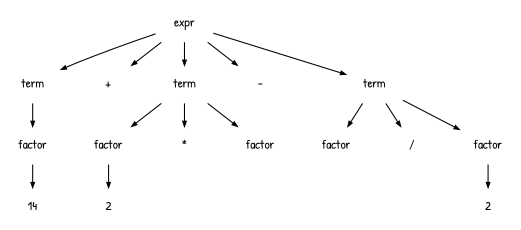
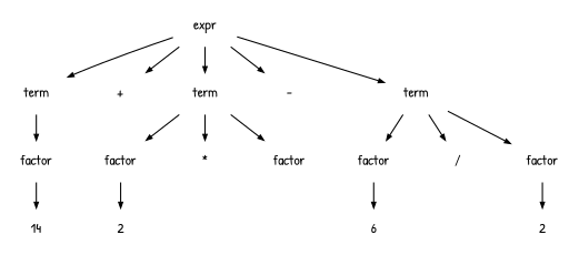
  digraph {
    fontname="Patrick Hand"
    ranksep=.3
    node [fontname="Patrick Hand" fontsize=12 hright=.1 shape=none]
    edge [arrowsize=.5 fontname="Patrick Hand"]
    n1 [label=expr]
    n2 [label=term]
    n3 [label="+"]
    n4 [label=term]
    n5 [label="-"]
    n6 [label=term]
    n7 [label=factor]
    n8 [label=factor]
    n9 [label="*"]
    n10 [label=factor]
    n11 [label=factor]
    n12 [label="/"]
    n13 [label=factor]
    n14 [label=14]
    n15 [label=2]
+   n16 [label=6]
    n17 [label=2]
    n1 -> n2
    n1 -> n3
    n1 -> n4
    n1 -> n5
    n1 -> n6
    n2 -> n7
    n4 -> n8
    n4 -> n9
    n4 -> n10
    n6 -> n11
    n6 -> n12
    n6 -> n13
    n7 -> n14
    n8 -> n15
+   n11 -> n16
    n13 -> n17
  }
